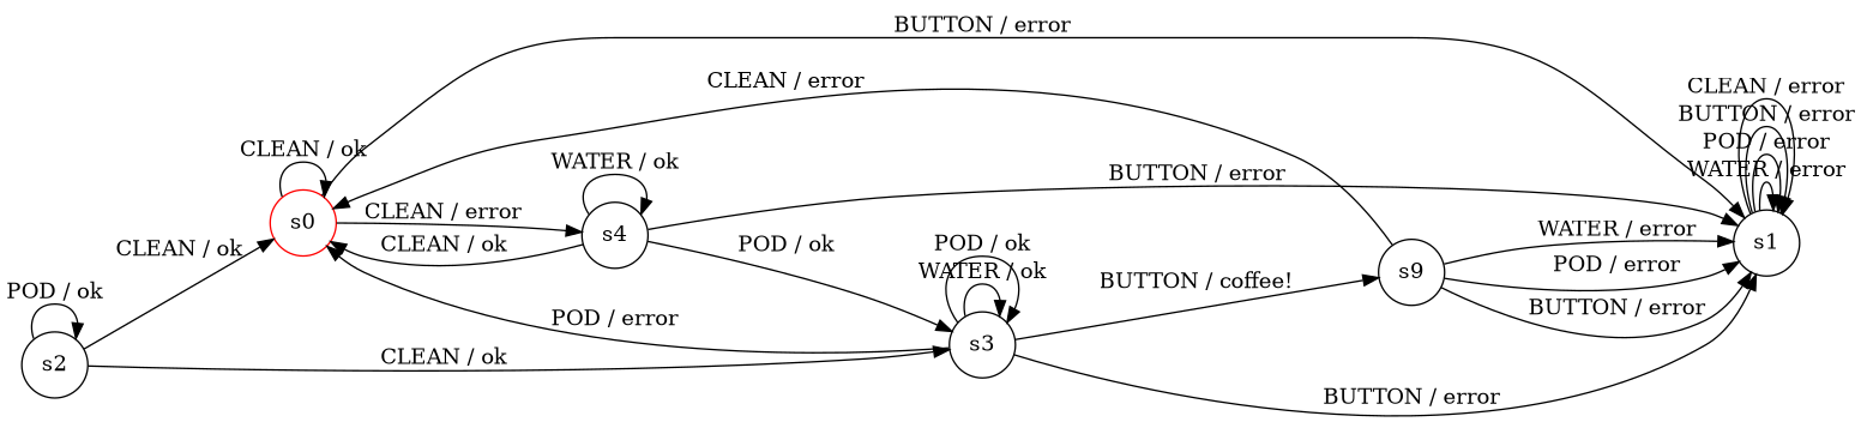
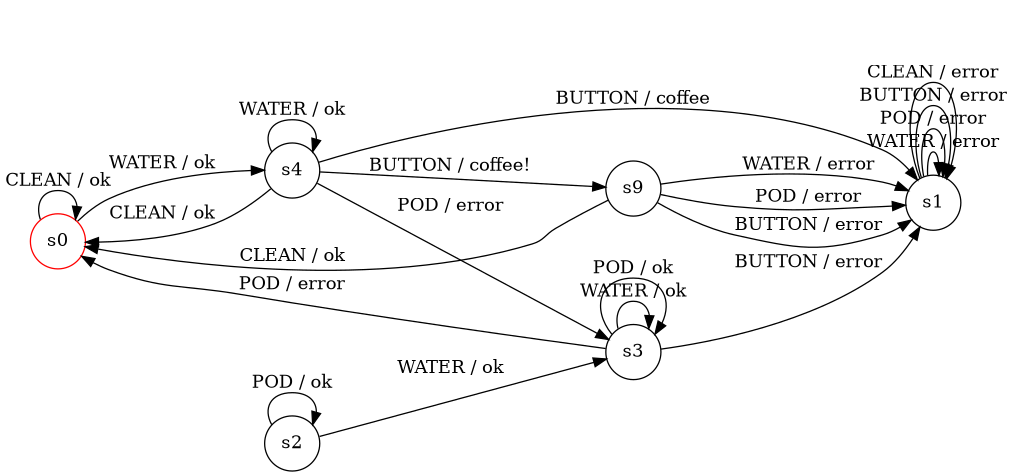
  digraph {
    rankdir=LR
    node [shape=circle]
    n1 [color=red label=s0]
    n2 [label=s1]
    n3 [label=s4]
    n4 [label=s2]
    n5 [label=s3]
    n6 [label=s9]
    n1 -> n1 [label="CLEAN / ok"]
-   n1 -> n2 [label="BUTTON / error"]
-   n1 -> n3 [label="CLEAN / error"]
+   n1 -> n3 [label="WATER / ok"]
    n2 -> n2 [label="WATER / error"]
    n2 -> n2 [label="POD / error"]
    n2 -> n2 [label="BUTTON / error"]
    n2 -> n2 [label="CLEAN / error"]
    n3 -> n1 [label="CLEAN / ok"]
-   n3 -> n2 [label="BUTTON / error"]
+   n3 -> n2 [label="BUTTON / coffee"]
    n3 -> n3 [label="WATER / ok"]
-   n3 -> n5 [label="POD / ok"]
-   n4 -> n1 [label="CLEAN / ok"]
+   n3 -> n5 [label="POD / error"]
    n4 -> n4 [label="POD / ok"]
-   n4 -> n5 [label="CLEAN / ok"]
+   n4 -> n5 [label="WATER / ok"]
    n5 -> n1 [label="POD / error"]
    n5 -> n2 [label="BUTTON / error"]
    n5 -> n5 [label="WATER / ok"]
    n5 -> n5 [label="POD / ok"]
-   n5 -> n6 [label="BUTTON / coffee!"]
-   n6 -> n1 [label="CLEAN / error"]
+   n3 -> n6 [label="BUTTON / coffee!"]
+   n6 -> n1 [label="CLEAN / ok"]
    n6 -> n2 [label="WATER / error"]
    n6 -> n2 [label="POD / error"]
    n6 -> n2 [label="BUTTON / error"]
  }
